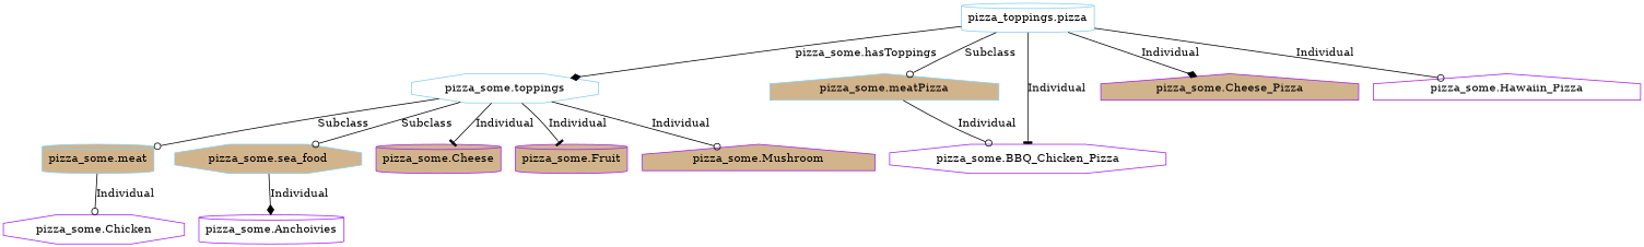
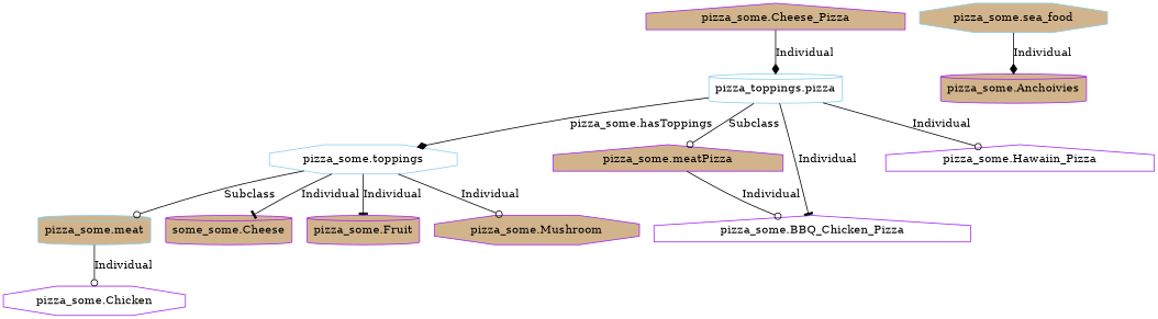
  digraph {
    node [color=purple fillcolor=tan shape=octagon style=filled]
    edge [arrowhead=odot shape=normal]
    "pizza_some.toppings" [color=skyblue fillcolor=white]
    "pizza_some.meat" [color=skyblue shape=cylinder]
    "pizza_some.sea_food" [color=skyblue]
-   "pizza_some.Cheese" [shape=cylinder]
+   "pizza_some.Cheese" [shape=cylinder label="some_some.Cheese"]
    "pizza_some.Fruit" [shape=cylinder]
-   "pizza_some.Mushroom" [shape=house]
+   "pizza_some.Mushroom"
    "pizza_some.Chicken" [fillcolor=white]
-   "pizza_some.Anchoivies" [fillcolor=white shape=cylinder]
+   "pizza_some.Anchoivies" [shape=cylinder]
    n9 [color=skyblue fillcolor=white label="pizza_toppings.pizza" shape=cylinder]
-   "pizza_some.meatPizza" [color=skyblue shape=house]
-   "pizza_some.BBQ_Chicken_Pizza" [fillcolor=white]
+   "pizza_some.meatPizza" [shape=house]
+   "pizza_some.BBQ_Chicken_Pizza" [fillcolor=white shape=house]
    "pizza_some.Cheese_Pizza" [shape=house]
    "pizza_some.Hawaiin_Pizza" [fillcolor=white shape=house]
    "pizza_some.toppings" -> "pizza_some.meat" [label=Subclass]
-   "pizza_some.toppings" -> "pizza_some.sea_food" [label=Subclass]
    "pizza_some.toppings" -> "pizza_some.Cheese" [arrowhead=tee label=Individual]
    "pizza_some.toppings" -> "pizza_some.Fruit" [arrowhead=tee label=Individual]
    "pizza_some.toppings" -> "pizza_some.Mushroom" [label=Individual]
    "pizza_some.meat" -> "pizza_some.Chicken" [label=Individual]
    "pizza_some.sea_food" -> "pizza_some.Anchoivies" [arrowhead=diamond label=Individual]
    n9 -> "pizza_some.toppings" [arrowhead=diamond label="pizza_some.hasToppings"]
    n9 -> "pizza_some.meatPizza" [label=Subclass]
    n9 -> "pizza_some.BBQ_Chicken_Pizza" [arrowhead=tee label=Individual]
-   n9 -> "pizza_some.Cheese_Pizza" [arrowhead=diamond label=Individual]
+   "pizza_some.Cheese_Pizza" -> n9 [arrowhead=diamond label=Individual]
    n9 -> "pizza_some.Hawaiin_Pizza" [label=Individual]
    "pizza_some.meatPizza" -> "pizza_some.BBQ_Chicken_Pizza" [label=Individual]
  }
